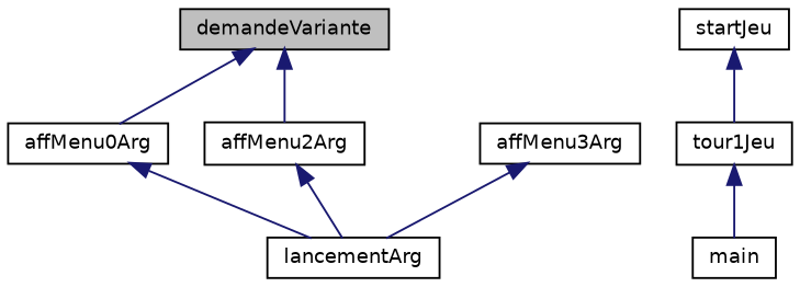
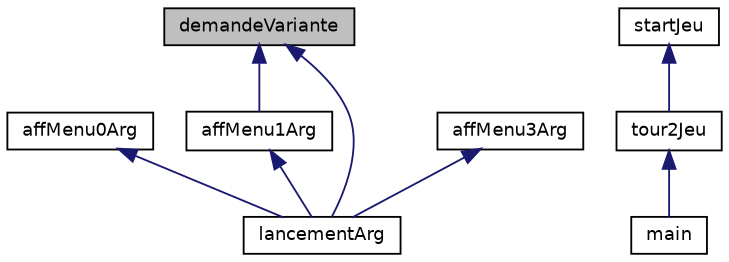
  digraph {
    rankdir=TB
    node [color=black fillcolor=white fontname=Helvetica fontsize=10 shape=record style=filled]
    edge [color=midnightblue dir=back fontname=Helvetica fontsize=10 labelfontname=Helvetica labelfontsize=10 style=solid]
    n1 [fillcolor=grey75 fontcolor=black height=0.2 label=demandeVariante width=0.4]
    n2 [height=0.2 label=affMenu0Arg width=0.4]
-   n3 [height=0.2 label=affMenu2Arg width=0.4]
+   n3 [height=0.2 label=affMenu1Arg width=0.4]
    n4 [height=0.2 label=lancementArg width=0.4]
    n5 [height=0.2 label=affMenu3Arg width=0.4]
    n6 [height=0.2 label=startJeu width=0.4]
-   n7 [height=0.2 label=tour1Jeu width=0.4]
+   n7 [height=0.2 label=tour2Jeu width=0.4]
    n8 [height=0.2 label=main width=0.4]
-   n1 -> n2
+   n1 -> n4
    n1 -> n3
    n2 -> n4
    n3 -> n4
    n5 -> n4
    n6 -> n7
    n7 -> n8
  }
